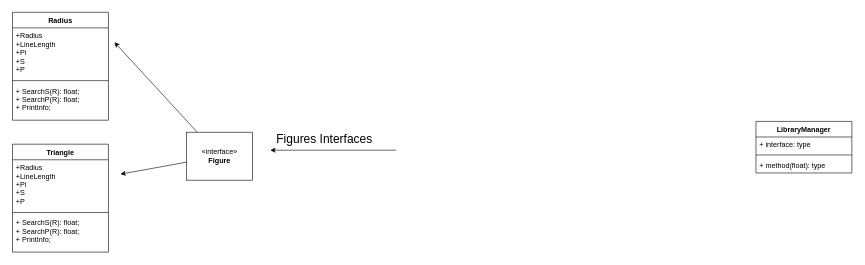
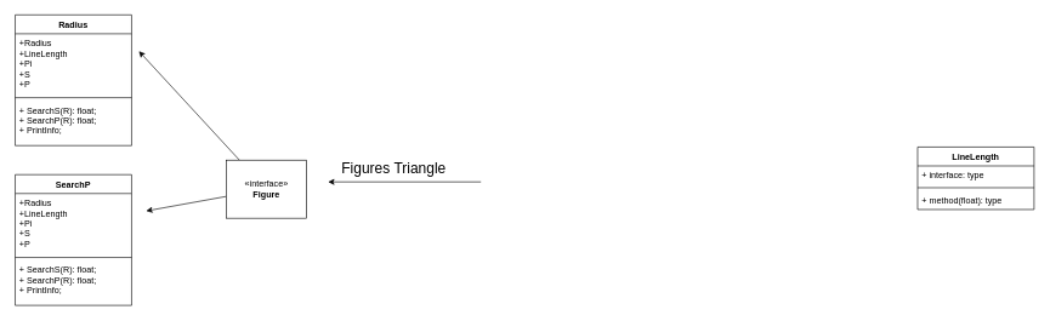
  <mxCell id="0" />
  <mxCell id="1" parent="0" />
  <mxCell id="2" style="edgeStyle=orthogonalEdgeStyle;rounded=0;orthogonalLoop=1;jettySize=auto;html=1;" edge="1" parent="1"><mxGeometry relative="1" as="geometry"><mxPoint x="450" y="250" as="targetPoint" /><mxPoint x="660" y="250" as="sourcePoint" /><Array as="points"><mxPoint x="660" y="250" /></Array></mxGeometry></mxCell>
- <mxCell id="3" value="LibraryManager" style="swimlane;fontStyle=1;align=center;verticalAlign=top;childLayout=stackLayout;horizontal=1;startSize=26;horizontalStack=0;resizeParent=1;resizeParentMax=0;resizeLast=0;collapsible=1;marginBottom=0;" vertex="1" parent="1"><mxGeometry x="1260" y="202" width="160" height="86" as="geometry" /></mxCell>
+ <mxCell id="3" value="LineLength" style="swimlane;fontStyle=1;align=center;verticalAlign=top;childLayout=stackLayout;horizontal=1;startSize=26;horizontalStack=0;resizeParent=1;resizeParentMax=0;resizeLast=0;collapsible=1;marginBottom=0;" vertex="1" parent="1"><mxGeometry x="1260" y="202" width="160" height="86" as="geometry" /></mxCell>
  <mxCell id="4" value="+ interface: type" style="text;strokeColor=none;fillColor=none;align=left;verticalAlign=top;spacingLeft=4;spacingRight=4;overflow=hidden;rotatable=0;points=[[0,0.5],[1,0.5]];portConstraint=eastwest;" vertex="1" parent="3"><mxGeometry y="26" width="160" height="26" as="geometry" /></mxCell>
  <mxCell id="5" value="" style="line;strokeWidth=1;fillColor=none;align=left;verticalAlign=middle;spacingTop=-1;spacingLeft=3;spacingRight=3;rotatable=0;labelPosition=right;points=[];portConstraint=eastwest;" vertex="1" parent="3"><mxGeometry y="52" width="160" height="8" as="geometry" /></mxCell>
  <mxCell id="6" value="+ method(float): type" style="text;strokeColor=none;fillColor=none;align=left;verticalAlign=top;spacingLeft=4;spacingRight=4;overflow=hidden;rotatable=0;points=[[0,0.5],[1,0.5]];portConstraint=eastwest;" vertex="1" parent="3"><mxGeometry y="60" width="160" height="26" as="geometry" /></mxCell>
- <mxCell id="7" value="&lt;font style=&quot;font-size: 20px&quot;&gt;Figures Interfaces&lt;/font&gt;" style="text;html=1;align=center;verticalAlign=middle;resizable=0;points=[];autosize=1;strokeColor=none;fillColor=none;" vertex="1" parent="1"><mxGeometry x="450" y="220" width="180" height="20" as="geometry" /></mxCell>
+ <mxCell id="7" value="&lt;font style=&quot;font-size: 20px&quot;&gt;Figures Triangle&lt;/font&gt;" style="text;html=1;align=center;verticalAlign=middle;resizable=0;points=[];autosize=1;strokeColor=none;fillColor=none;" vertex="1" parent="1"><mxGeometry x="450" y="220" width="180" height="20" as="geometry" /></mxCell>
  <mxCell id="8" value="Radius" style="swimlane;fontStyle=1;align=center;verticalAlign=top;childLayout=stackLayout;horizontal=1;startSize=26;horizontalStack=0;resizeParent=1;resizeParentMax=0;resizeLast=0;collapsible=1;marginBottom=0;" vertex="1" parent="1"><mxGeometry x="20" y="20" width="160" height="180" as="geometry" /></mxCell>
  <mxCell id="9" value="+Radius&#10;+LineLength&#10;+Pi&#10;+S&#10;+P" style="text;strokeColor=none;fillColor=none;align=left;verticalAlign=top;spacingLeft=4;spacingRight=4;overflow=hidden;rotatable=0;points=[[0,0.5],[1,0.5]];portConstraint=eastwest;" vertex="1" parent="8"><mxGeometry y="26" width="160" height="84" as="geometry" /></mxCell>
  <mxCell id="10" value="" style="line;strokeWidth=1;fillColor=none;align=left;verticalAlign=middle;spacingTop=-1;spacingLeft=3;spacingRight=3;rotatable=0;labelPosition=right;points=[];portConstraint=eastwest;" vertex="1" parent="8"><mxGeometry y="110" width="160" height="8" as="geometry" /></mxCell>
  <mxCell id="11" value="+ SearchS(R): float;&#10;+ SearchP(R): float;&#10;+ PrintInfo;" style="text;strokeColor=none;fillColor=none;align=left;verticalAlign=top;spacingLeft=4;spacingRight=4;overflow=hidden;rotatable=0;points=[[0,0.5],[1,0.5]];portConstraint=eastwest;" vertex="1" parent="8"><mxGeometry y="118" width="160" height="62" as="geometry" /></mxCell>
  <mxCell id="12" style="rounded=0;orthogonalLoop=1;jettySize=auto;html=1;" edge="1" parent="1" source="14"><mxGeometry relative="1" as="geometry"><mxPoint x="190" y="70" as="targetPoint" /></mxGeometry></mxCell>
  <mxCell id="13" style="edgeStyle=none;rounded=0;orthogonalLoop=1;jettySize=auto;html=1;" edge="1" parent="1" source="14"><mxGeometry relative="1" as="geometry"><mxPoint x="200" y="290" as="targetPoint" /></mxGeometry></mxCell>
  <mxCell id="14" value="«interface»&lt;br&gt;&lt;b&gt;Figure&lt;/b&gt;" style="html=1;" vertex="1" parent="1"><mxGeometry x="310" y="220" width="110" height="80" as="geometry" /></mxCell>
- <mxCell id="15" value="Triangle" style="swimlane;fontStyle=1;align=center;verticalAlign=top;childLayout=stackLayout;horizontal=1;startSize=26;horizontalStack=0;resizeParent=1;resizeParentMax=0;resizeLast=0;collapsible=1;marginBottom=0;" vertex="1" parent="1"><mxGeometry x="20" y="240" width="160" height="180" as="geometry" /></mxCell>
+ <mxCell id="15" value="SearchP" style="swimlane;fontStyle=1;align=center;verticalAlign=top;childLayout=stackLayout;horizontal=1;startSize=26;horizontalStack=0;resizeParent=1;resizeParentMax=0;resizeLast=0;collapsible=1;marginBottom=0;" vertex="1" parent="1"><mxGeometry x="20" y="240" width="160" height="180" as="geometry" /></mxCell>
  <mxCell id="16" value="+Radius&#10;+LineLength&#10;+Pi&#10;+S&#10;+P" style="text;strokeColor=none;fillColor=none;align=left;verticalAlign=top;spacingLeft=4;spacingRight=4;overflow=hidden;rotatable=0;points=[[0,0.5],[1,0.5]];portConstraint=eastwest;" vertex="1" parent="15"><mxGeometry y="26" width="160" height="84" as="geometry" /></mxCell>
  <mxCell id="17" value="" style="line;strokeWidth=1;fillColor=none;align=left;verticalAlign=middle;spacingTop=-1;spacingLeft=3;spacingRight=3;rotatable=0;labelPosition=right;points=[];portConstraint=eastwest;" vertex="1" parent="15"><mxGeometry y="110" width="160" height="8" as="geometry" /></mxCell>
  <mxCell id="18" value="+ SearchS(R): float;&#10;+ SearchP(R): float;&#10;+ PrintInfo;" style="text;strokeColor=none;fillColor=none;align=left;verticalAlign=top;spacingLeft=4;spacingRight=4;overflow=hidden;rotatable=0;points=[[0,0.5],[1,0.5]];portConstraint=eastwest;" vertex="1" parent="15"><mxGeometry y="118" width="160" height="62" as="geometry" /></mxCell>
